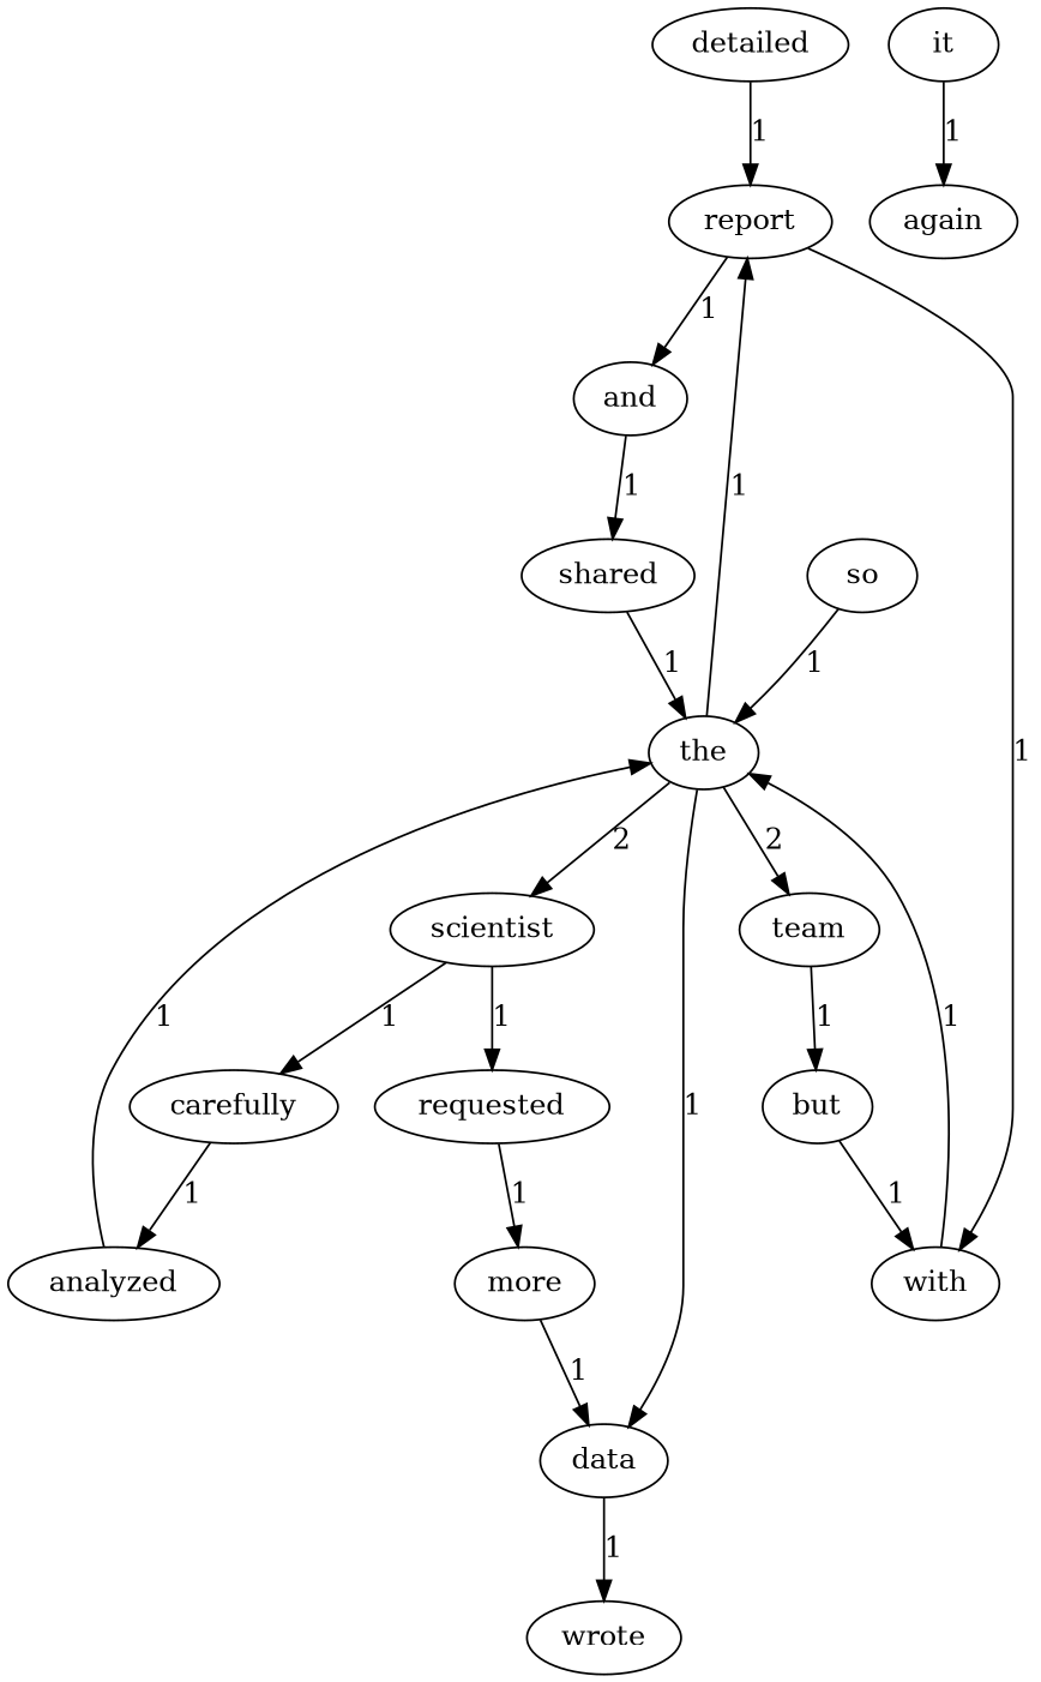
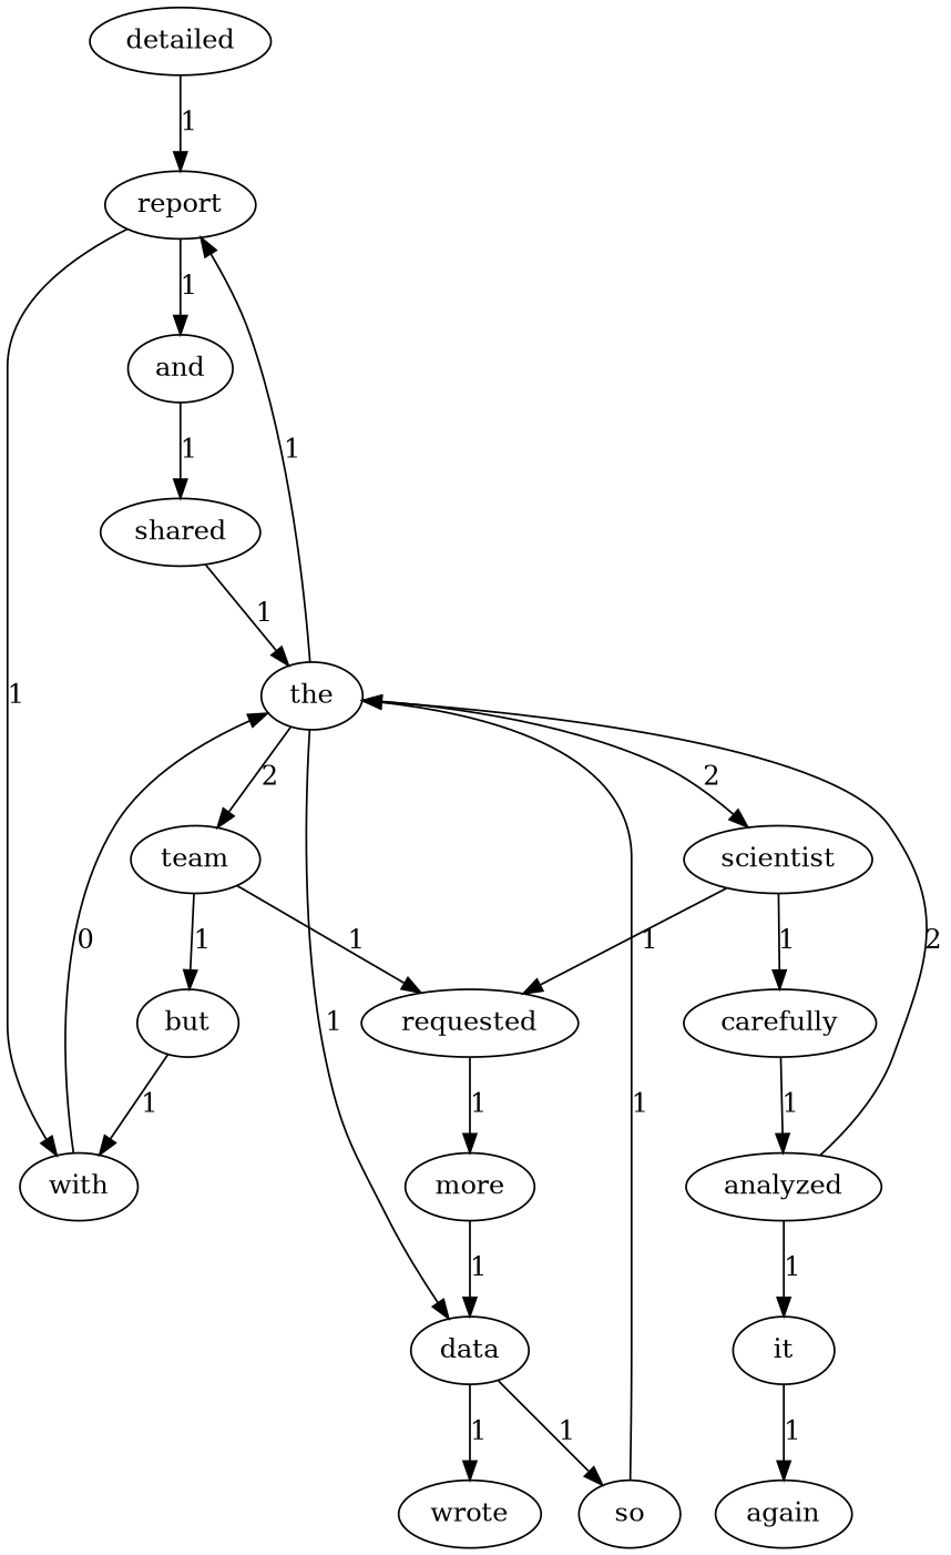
  digraph {
    detailed
    report
    and
    with
    analyzed
    it
    the
    again
    data
    scientist
    team
    so
    wrote
    carefully
    requested
    but
    shared
    more
    detailed -> report [label=1]
    report -> and [label=1]
    report -> with [label=1]
    and -> shared [label=1]
-   with -> the [label=1]
-   analyzed -> the [label=1]
+   with -> the [label=0]
+   analyzed -> it [label=1]
+   analyzed -> the [label=2]
    it -> again [label=1]
    the -> report [label=1]
    the -> data [label=1]
    the -> scientist [label=2]
    the -> team [label=2]
+   data -> so [label=1]
    data -> wrote [label=1]
    scientist -> carefully [label=1]
    scientist -> requested [label=1]
+   team -> requested [label=1]
    team -> but [label=1]
    so -> the [label=1]
    carefully -> analyzed [label=1]
    requested -> more [label=1]
    but -> with [label=1]
    shared -> the [label=1]
    more -> data [label=1]
  }
